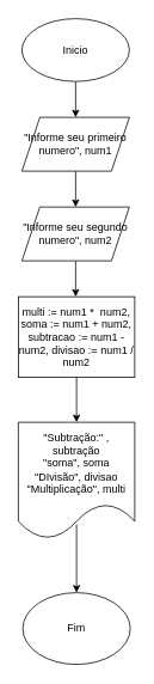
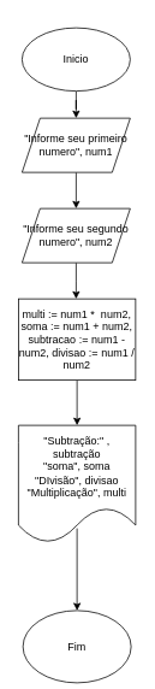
  <mxCell id="0" />
  <mxCell id="1" parent="0" />
  <mxCell id="2" style="edgeStyle=orthogonalEdgeStyle;rounded=0;orthogonalLoop=1;jettySize=auto;html=1;entryX=0.5;entryY=0;entryDx=0;entryDy=0;" edge="1" parent="1" source="3" target="5"><mxGeometry relative="1" as="geometry" /></mxCell>
- <mxCell id="3" value="Inicio" style="ellipse;whiteSpace=wrap;html=1;" vertex="1" parent="1"><mxGeometry x="24" y="20" width="120" height="70" as="geometry" /></mxCell>
+ <mxCell id="3" value="Inicio" style="ellipse;whiteSpace=wrap;html=1;" vertex="1" parent="1"><mxGeometry x="24" y="30" width="120" height="70" as="geometry" /></mxCell>
  <mxCell id="4" style="edgeStyle=orthogonalEdgeStyle;rounded=0;orthogonalLoop=1;jettySize=auto;html=1;entryX=0.5;entryY=0;entryDx=0;entryDy=0;" edge="1" parent="1" source="5" target="7"><mxGeometry relative="1" as="geometry" /></mxCell>
  <mxCell id="5" value="&quot;Informe seu primeiro numero&quot;, num1" style="shape=parallelogram;perimeter=parallelogramPerimeter;whiteSpace=wrap;html=1;fixedSize=1;" vertex="1" parent="1"><mxGeometry x="24" y="130" width="120" height="60" as="geometry" /></mxCell>
  <mxCell id="6" style="edgeStyle=orthogonalEdgeStyle;rounded=0;orthogonalLoop=1;jettySize=auto;html=1;" edge="1" parent="1" source="7"><mxGeometry relative="1" as="geometry"><mxPoint x="84" y="330" as="targetPoint" /></mxGeometry></mxCell>
  <mxCell id="7" value="&lt;span&gt;&quot;Informe seu segundo numero&quot;, num2&lt;/span&gt;" style="shape=parallelogram;perimeter=parallelogramPerimeter;whiteSpace=wrap;html=1;fixedSize=1;" vertex="1" parent="1"><mxGeometry x="24" y="230" width="120" height="60" as="geometry" /></mxCell>
  <mxCell id="8" style="edgeStyle=orthogonalEdgeStyle;rounded=0;orthogonalLoop=1;jettySize=auto;html=1;entryX=0.5;entryY=0;entryDx=0;entryDy=0;" edge="1" parent="1" source="9" target="11"><mxGeometry relative="1" as="geometry" /></mxCell>
  <mxCell id="9" value="multi := num1 *&amp;nbsp; num2, soma := num1 + num2, subtracao := num1 - num2, divisao := num1 / num2" style="rounded=0;whiteSpace=wrap;html=1;" vertex="1" parent="1"><mxGeometry x="20" y="330" width="130" height="90" as="geometry" /></mxCell>
  <mxCell id="10" style="edgeStyle=orthogonalEdgeStyle;rounded=0;orthogonalLoop=1;jettySize=auto;html=1;entryX=0.5;entryY=0;entryDx=0;entryDy=0;exitX=0.5;exitY=0.877;exitDx=0;exitDy=0;exitPerimeter=0;" edge="1" parent="1" source="11" target="12"><mxGeometry relative="1" as="geometry" /></mxCell>
  <mxCell id="11" value="&quot;Subtração:&quot; , subtração&lt;br&gt;&quot;soma&quot;, soma&lt;br&gt;&quot;DIvisão&quot;, divisao&lt;br&gt;&quot;Multiplicação&quot;, multi" style="shape=document;whiteSpace=wrap;html=1;boundedLbl=1;" vertex="1" parent="1"><mxGeometry x="20" y="470" width="130" height="130" as="geometry" /></mxCell>
- <mxCell id="12" value="Fim" style="ellipse;whiteSpace=wrap;html=1;" vertex="1" parent="1"><mxGeometry x="25" y="660" width="120" height="80" as="geometry" /></mxCell>
+ <mxCell id="12" value="Fim" style="ellipse;whiteSpace=wrap;html=1;" vertex="1" parent="1"><mxGeometry x="25" y="675" width="120" height="80" as="geometry" /></mxCell>
